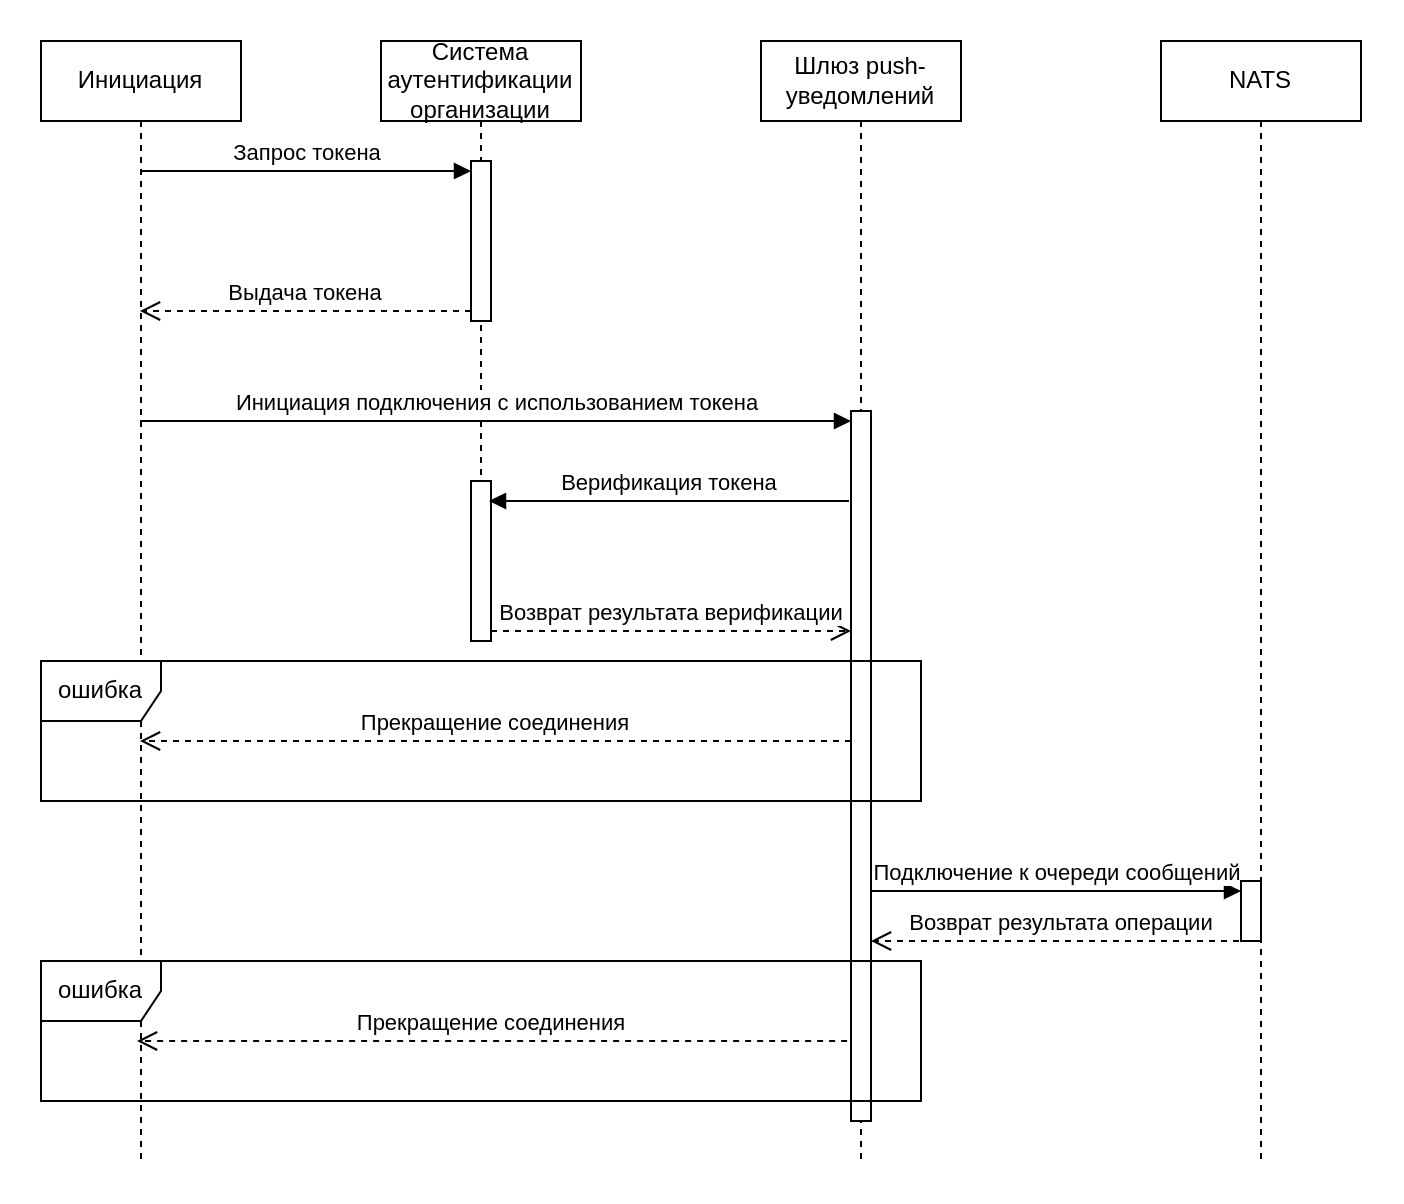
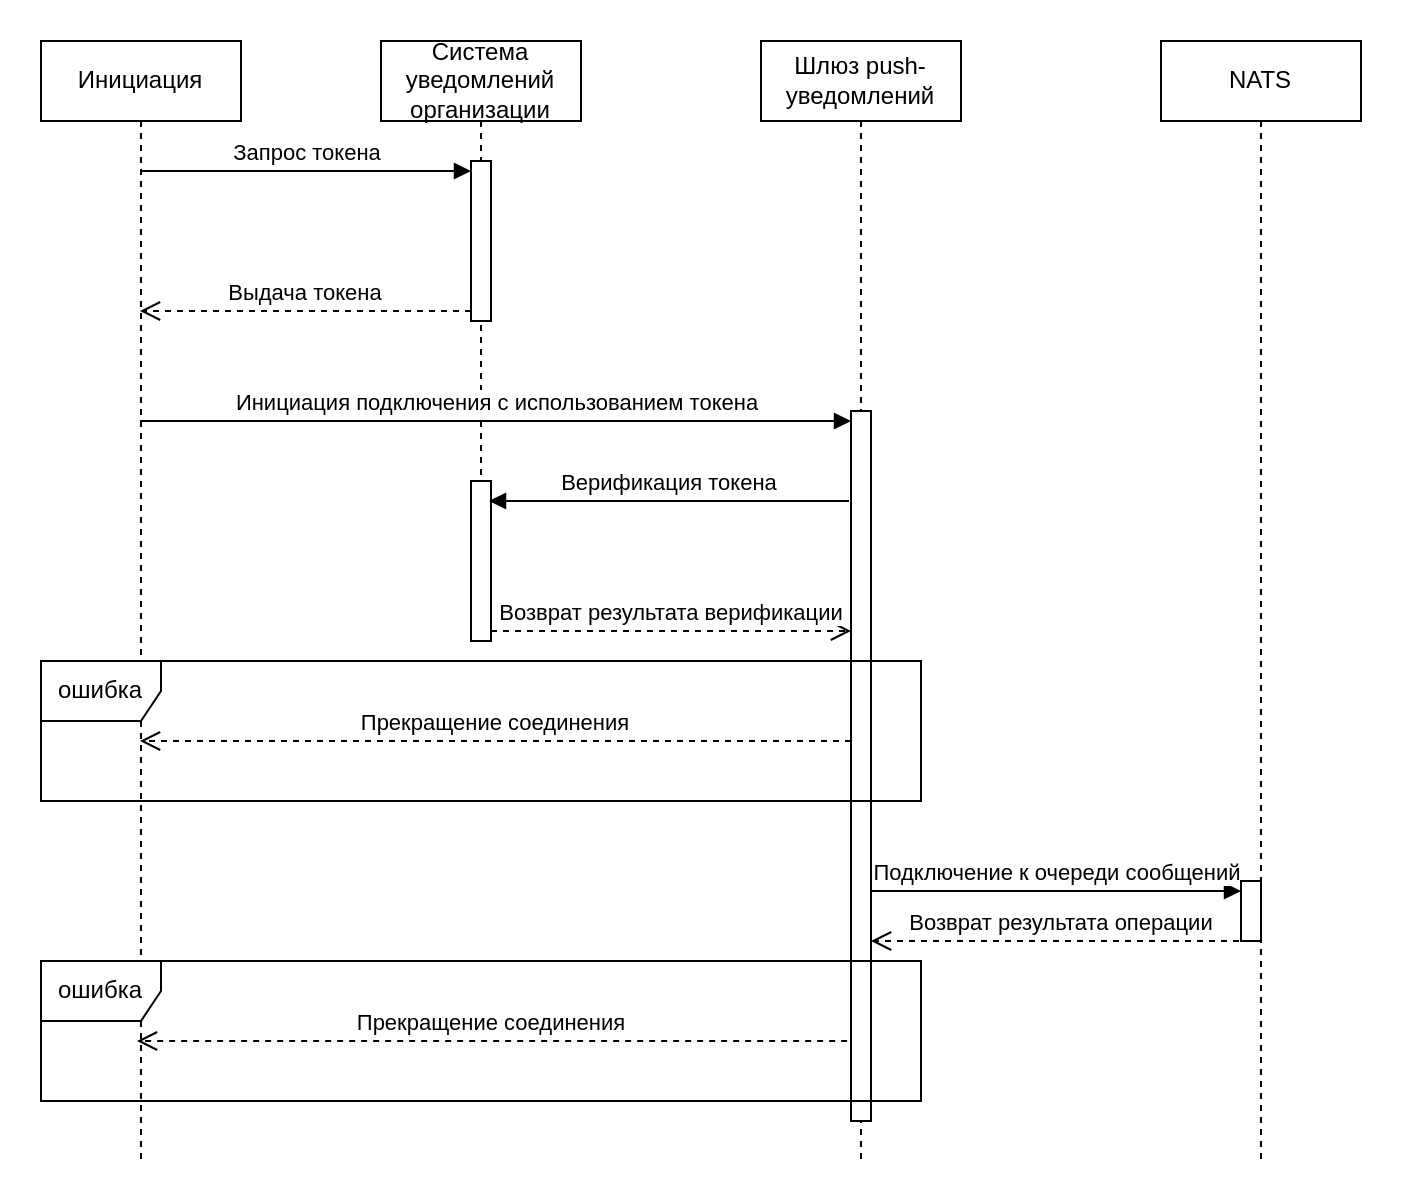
  <mxCell id="0" />
  <mxCell id="1" parent="0" />
  <mxCell id="2" value="Шлюз push-уведомлений" style="shape=umlLifeline;perimeter=lifelinePerimeter;whiteSpace=wrap;html=1;container=1;dropTarget=0;collapsible=0;recursiveResize=0;outlineConnect=0;portConstraint=eastwest;newEdgeStyle={&quot;curved&quot;:0,&quot;rounded&quot;:0};" parent="1" vertex="1"><mxGeometry x="380" y="20" width="100" height="560" as="geometry" /></mxCell>
  <mxCell id="3" value="" style="html=1;points=[[0,0,0,0,5],[0,1,0,0,-5],[1,0,0,0,5],[1,1,0,0,-5]];perimeter=orthogonalPerimeter;outlineConnect=0;targetShapes=umlLifeline;portConstraint=eastwest;newEdgeStyle={&quot;curved&quot;:0,&quot;rounded&quot;:0};" parent="2" vertex="1"><mxGeometry x="45" y="185" width="10" height="355" as="geometry" /></mxCell>
  <mxCell id="4" value="Инициация" style="shape=umlLifeline;perimeter=lifelinePerimeter;whiteSpace=wrap;html=1;container=1;dropTarget=0;collapsible=0;recursiveResize=0;outlineConnect=0;portConstraint=eastwest;newEdgeStyle={&quot;curved&quot;:0,&quot;rounded&quot;:0};" parent="1" vertex="1"><mxGeometry x="20" y="20" width="100" height="560" as="geometry" /></mxCell>
- <mxCell id="5" value="Система аутентификации организации" style="shape=umlLifeline;perimeter=lifelinePerimeter;whiteSpace=wrap;html=1;container=1;dropTarget=0;collapsible=0;recursiveResize=0;outlineConnect=0;portConstraint=eastwest;newEdgeStyle={&quot;curved&quot;:0,&quot;rounded&quot;:0};" parent="1" vertex="1"><mxGeometry x="190" y="20" width="100" height="300" as="geometry" /></mxCell>
+ <mxCell id="5" value="Система уведомлений организации" style="shape=umlLifeline;perimeter=lifelinePerimeter;whiteSpace=wrap;html=1;container=1;dropTarget=0;collapsible=0;recursiveResize=0;outlineConnect=0;portConstraint=eastwest;newEdgeStyle={&quot;curved&quot;:0,&quot;rounded&quot;:0};" parent="1" vertex="1"><mxGeometry x="190" y="20" width="100" height="300" as="geometry" /></mxCell>
  <mxCell id="6" value="" style="html=1;points=[[0,0,0,0,5],[0,1,0,0,-5],[1,0,0,0,5],[1,1,0,0,-5]];perimeter=orthogonalPerimeter;outlineConnect=0;targetShapes=umlLifeline;portConstraint=eastwest;newEdgeStyle={&quot;curved&quot;:0,&quot;rounded&quot;:0};" parent="5" vertex="1"><mxGeometry x="45" y="60" width="10" height="80" as="geometry" /></mxCell>
  <mxCell id="7" value="" style="html=1;points=[[0,0,0,0,5],[0,1,0,0,-5],[1,0,0,0,5],[1,1,0,0,-5]];perimeter=orthogonalPerimeter;outlineConnect=0;targetShapes=umlLifeline;portConstraint=eastwest;newEdgeStyle={&quot;curved&quot;:0,&quot;rounded&quot;:0};" parent="5" vertex="1"><mxGeometry x="45" y="220" width="10" height="80" as="geometry" /></mxCell>
  <mxCell id="8" value="NATS" style="shape=umlLifeline;perimeter=lifelinePerimeter;whiteSpace=wrap;html=1;container=1;dropTarget=0;collapsible=0;recursiveResize=0;outlineConnect=0;portConstraint=eastwest;newEdgeStyle={&quot;curved&quot;:0,&quot;rounded&quot;:0};" parent="1" vertex="1"><mxGeometry x="580" y="20" width="100" height="560" as="geometry" /></mxCell>
  <mxCell id="9" value="" style="html=1;points=[[0,0,0,0,5],[0,1,0,0,-5],[1,0,0,0,5],[1,1,0,0,-5]];perimeter=orthogonalPerimeter;outlineConnect=0;targetShapes=umlLifeline;portConstraint=eastwest;newEdgeStyle={&quot;curved&quot;:0,&quot;rounded&quot;:0};" parent="8" vertex="1"><mxGeometry x="40" y="420" width="10" height="30" as="geometry" /></mxCell>
  <mxCell id="10" value="Запрос токена" style="html=1;verticalAlign=bottom;endArrow=block;curved=0;rounded=0;entryX=0;entryY=0;entryDx=0;entryDy=5;" parent="1" source="4" target="6" edge="1"><mxGeometry relative="1" as="geometry"><mxPoint x="160" y="85" as="sourcePoint" /></mxGeometry></mxCell>
  <mxCell id="11" value="Выдача токена" style="html=1;verticalAlign=bottom;endArrow=open;dashed=1;endSize=8;curved=0;rounded=0;exitX=0;exitY=1;exitDx=0;exitDy=-5;" parent="1" source="6" target="4" edge="1"><mxGeometry relative="1" as="geometry"><mxPoint x="160" y="155" as="targetPoint" /></mxGeometry></mxCell>
  <mxCell id="12" value="Инициация подключения с использованием токена" style="html=1;verticalAlign=bottom;endArrow=block;curved=0;rounded=0;entryX=0;entryY=0;entryDx=0;entryDy=5;" parent="1" source="4" target="3" edge="1"><mxGeometry relative="1" as="geometry"><mxPoint x="370" y="210" as="sourcePoint" /></mxGeometry></mxCell>
  <mxCell id="13" value="Верификация токена" style="html=1;verticalAlign=bottom;endArrow=block;curved=0;rounded=0;entryX=1;entryY=0;entryDx=0;entryDy=5;entryPerimeter=0;" parent="1" edge="1"><mxGeometry relative="1" as="geometry"><mxPoint x="424" y="250" as="sourcePoint" /><mxPoint x="244" y="250" as="targetPoint" /></mxGeometry></mxCell>
  <mxCell id="14" value="Возврат результата верификации" style="html=1;verticalAlign=bottom;endArrow=open;dashed=1;endSize=8;curved=0;rounded=0;exitX=1;exitY=1;exitDx=0;exitDy=-5;exitPerimeter=0;" parent="1" source="7" target="3" edge="1"><mxGeometry relative="1" as="geometry"><mxPoint x="420" y="315" as="targetPoint" /></mxGeometry></mxCell>
  <mxCell id="15" value="ошибка" style="shape=umlFrame;whiteSpace=wrap;html=1;pointerEvents=0;" parent="1" vertex="1"><mxGeometry x="20" y="330" width="440" height="70" as="geometry" /></mxCell>
  <mxCell id="16" value="Прекращение соединения" style="html=1;verticalAlign=bottom;endArrow=open;dashed=1;endSize=8;curved=0;rounded=0;" parent="1" source="3" target="4" edge="1"><mxGeometry relative="1" as="geometry"><mxPoint x="290" y="505" as="targetPoint" /><Array as="points"><mxPoint x="250" y="370" /></Array></mxGeometry></mxCell>
  <mxCell id="17" value="Подключение к очереди сообщений" style="html=1;verticalAlign=bottom;endArrow=block;curved=0;rounded=0;entryX=0;entryY=0;entryDx=0;entryDy=5;" parent="1" source="3" target="9" edge="1"><mxGeometry relative="1" as="geometry"><mxPoint x="520" y="445" as="sourcePoint" /></mxGeometry></mxCell>
  <mxCell id="18" value="Возврат результата операции" style="html=1;verticalAlign=bottom;endArrow=open;dashed=1;endSize=8;curved=0;rounded=0;exitX=0;exitY=1;exitDx=0;exitDy=-5;" parent="1" target="3" edge="1"><mxGeometry relative="1" as="geometry"><mxPoint x="440" y="470" as="targetPoint" /><mxPoint x="625" y="470" as="sourcePoint" /></mxGeometry></mxCell>
  <mxCell id="19" value="ошибка" style="shape=umlFrame;whiteSpace=wrap;html=1;pointerEvents=0;" parent="1" vertex="1"><mxGeometry x="20" y="480" width="440" height="70" as="geometry" /></mxCell>
  <mxCell id="20" value="Прекращение соединения" style="html=1;verticalAlign=bottom;endArrow=open;dashed=1;endSize=8;curved=0;rounded=0;" parent="1" edge="1"><mxGeometry relative="1" as="geometry"><mxPoint x="423.07" y="520" as="sourcePoint" /><mxPoint x="67.999" y="520" as="targetPoint" /></mxGeometry></mxCell>
